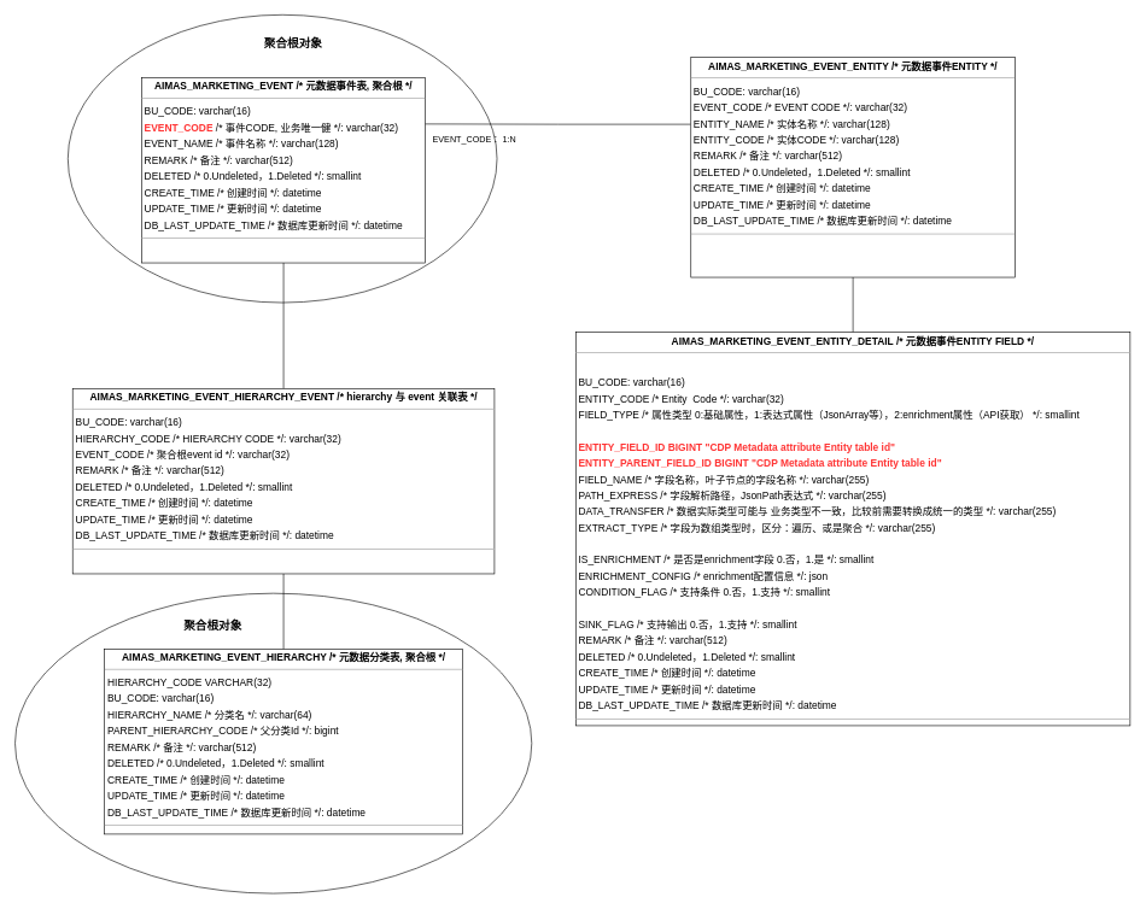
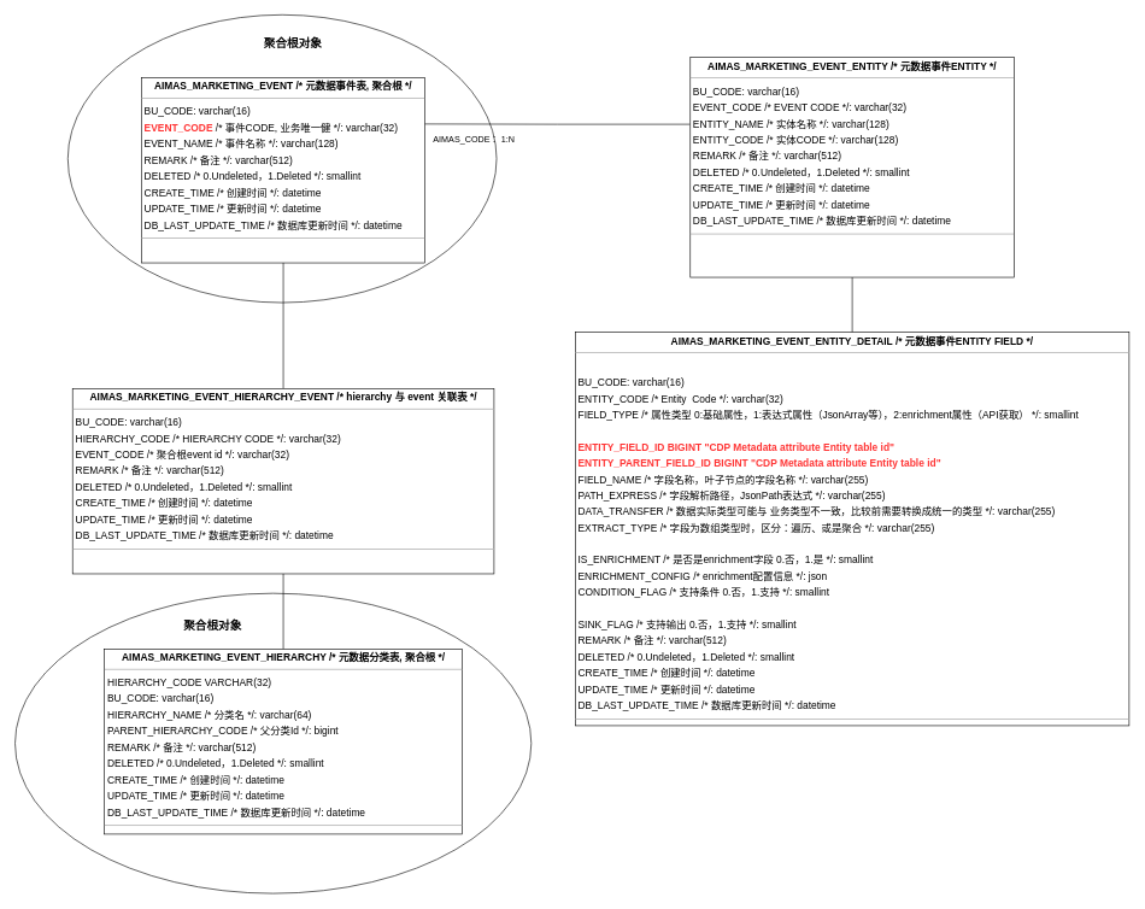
  <mxCell id="0" />
  <mxCell id="1" parent="0" />
  <mxCell id="2" value="" style="ellipse;whiteSpace=wrap;html=1;" vertex="1" parent="1"><mxGeometry x="20" y="820" width="714" height="415" as="geometry" /></mxCell>
  <mxCell id="3" value="" style="ellipse;whiteSpace=wrap;html=1;" vertex="1" parent="1"><mxGeometry x="93" y="20" width="593" height="398" as="geometry" /></mxCell>
  <mxCell id="4" value="&lt;p style=&quot;margin:0px;margin-top:4px;text-align:center;&quot;&gt;&lt;b&gt;AIMAS_MARKETING_EVENT  /* 元数据事件表, 聚合根 */&lt;/b&gt;&lt;/p&gt;&lt;hr size=&quot;1&quot;&gt;&lt;p style=&quot;margin:0 0 0 4px;line-height:1.6;&quot;&gt; BU_CODE: varchar(16)&lt;br&gt;&lt;b&gt;&lt;font color=&quot;#ff3333&quot;&gt; EVENT_CODE&lt;/font&gt;&lt;/b&gt;  /* 事件CODE, 业务唯一健 */: varchar(32)&lt;br&gt; EVENT_NAME  /* 事件名称 */: varchar(128)&lt;br&gt; REMARK  /* 备注 */: varchar(512)&lt;br&gt; DELETED  /* 0.Undeleted，1.Deleted */: smallint&lt;br&gt; CREATE_TIME  /* 创建时间 */: datetime&lt;br&gt; UPDATE_TIME  /* 更新时间 */: datetime&lt;br&gt; DB_LAST_UPDATE_TIME  /* 数据库更新时间 */: datetime&lt;/p&gt;&lt;hr size=&quot;1&quot;&gt;&lt;p style=&quot;margin:0 0 0 4px;line-height:1.6;&quot;&gt;&lt;br&gt;&lt;/p&gt;" style="verticalAlign=top;align=left;overflow=fill;fontSize=14;fontFamily=Helvetica;html=1;rounded=0;shadow=0;comic=0;labelBackgroundColor=none;strokeWidth=1;" parent="1" vertex="1"><mxGeometry x="195" y="107" width="392" height="256" as="geometry" /></mxCell>
  <mxCell id="5" style="edgeStyle=orthogonalEdgeStyle;rounded=0;orthogonalLoop=1;jettySize=auto;html=1;entryX=1;entryY=0.25;entryDx=0;entryDy=0;exitX=-0.001;exitY=0.304;exitDx=0;exitDy=0;exitPerimeter=0;endArrow=none;endFill=0;" parent="1" source="6" target="4" edge="1"><mxGeometry relative="1" as="geometry" /></mxCell>
  <mxCell id="6" value="&lt;p style=&quot;margin:0px;margin-top:4px;text-align:center;&quot;&gt;&lt;b&gt;AIMAS_MARKETING_EVENT_ENTITY  /* 元数据事件ENTITY */&lt;/b&gt;&lt;/p&gt;&lt;hr size=&quot;1&quot;&gt;&lt;p style=&quot;margin:0 0 0 4px;line-height:1.6;&quot;&gt;BU_CODE: varchar(16)&lt;br&gt;&lt;/p&gt;&lt;p style=&quot;margin:0 0 0 4px;line-height:1.6;&quot;&gt; EVENT_CODE  /* EVENT CODE */: varchar(32)&lt;br&gt; ENTITY_NAME  /* 实体名称 */: varchar(128)&lt;br&gt; ENTITY_CODE  /* 实体CODE */: varchar(128)&lt;br&gt; REMARK  /* 备注 */: varchar(512)&lt;br&gt; DELETED  /* 0.Undeleted，1.Deleted */: smallint&lt;br&gt; CREATE_TIME  /* 创建时间 */: datetime&lt;br&gt; UPDATE_TIME  /* 更新时间 */: datetime&lt;br&gt; DB_LAST_UPDATE_TIME  /* 数据库更新时间 */: datetime&lt;/p&gt;&lt;hr size=&quot;1&quot;&gt;&lt;p style=&quot;margin:0 0 0 4px;line-height:1.6;&quot;&gt;&lt;br&gt;&lt;/p&gt;" style="verticalAlign=top;align=left;overflow=fill;fontSize=14;fontFamily=Helvetica;html=1;rounded=0;shadow=0;comic=0;labelBackgroundColor=none;strokeWidth=1;" parent="1" vertex="1"><mxGeometry x="954" y="79" width="448" height="304" as="geometry" /></mxCell>
  <mxCell id="7" style="edgeStyle=orthogonalEdgeStyle;rounded=0;orthogonalLoop=1;jettySize=auto;html=1;endArrow=none;endFill=0;" parent="1" source="8" target="6" edge="1"><mxGeometry relative="1" as="geometry" /></mxCell>
  <mxCell id="8" value="&lt;p style=&quot;margin:0px;margin-top:4px;text-align:center;&quot;&gt;&lt;b&gt;AIMAS_MARKETING_EVENT_ENTITY_DETAIL /* 元数据事件ENTITY FIELD */&lt;/b&gt;&lt;/p&gt;&lt;hr size=&quot;1&quot;&gt;&lt;p style=&quot;margin:0 0 0 4px;line-height:1.6;&quot;&gt;&lt;br&gt;&lt;/p&gt;&lt;p style=&quot;margin:0 0 0 4px;line-height:1.6;&quot;&gt; BU_CODE: varchar(16)&lt;br&gt; ENTITY_CODE /* Entity &amp;nbsp;Code */: varchar(32)&lt;br&gt; FIELD_TYPE  /* 属性类型 0:基础属性，1:表达式属性（JsonArray等），2:enrichment属性（API获取） */: smallint&lt;/p&gt;&lt;p style=&quot;margin:0 0 0 4px;line-height:1.6;&quot;&gt;&lt;br&gt;&lt;/p&gt;&lt;p style=&quot;margin:0 0 0 4px;line-height:1.6;&quot;&gt;&lt;font color=&quot;#ff3333&quot;&gt;&lt;b&gt;ENTITY_FIELD_ID BIGINT &quot;CDP Metadata attribute Entity table id&quot;&lt;/b&gt;&lt;/font&gt;&lt;/p&gt;&lt;p style=&quot;margin:0 0 0 4px;line-height:1.6;&quot;&gt;&lt;b style=&quot;caret-color: rgb(255, 51, 51); color: rgb(255, 51, 51);&quot;&gt;ENTITY_PARENT_FIELD_ID BIGINT &quot;CDP Metadata attribute Entity table id&quot;&lt;/b&gt;&lt;font color=&quot;#ff3333&quot;&gt;&lt;span style=&quot;caret-color: rgb(255, 51, 51);&quot;&gt;&lt;b&gt;&lt;br&gt;&lt;/b&gt;&lt;/span&gt;&lt;/font&gt; FIELD_NAME  /* 字段名称，叶子节点的字段名称 */: varchar(255)&lt;br&gt; PATH_EXPRESS  /* 字段解析路径，JsonPath表达式 */: varchar(255)&lt;br&gt; DATA_TRANSFER  /* 数据实际类型可能与 业务类型不一致，比较前需要转换成统一的类型 */: varchar(255)&lt;br&gt; EXTRACT_TYPE  /* 字段为数组类型时，区分：遍历、或是聚合 */: varchar(255)&lt;br&gt;&lt;br&gt; IS_ENRICHMENT  /* 是否是enrichment字段 0.否，1.是 */: smallint&lt;br&gt; ENRICHMENT_CONFIG  /* enrichment配置信息 */: json&lt;br&gt; CONDITION_FLAG  /* 支持条件 0.否，1.支持 */: smallint&lt;/p&gt;&lt;p style=&quot;margin:0 0 0 4px;line-height:1.6;&quot;&gt;&lt;br&gt; SINK_FLAG  /* 支持输出 0.否，1.支持 */: smallint&lt;br&gt; REMARK  /* 备注 */: varchar(512)&lt;br&gt; DELETED  /* 0.Undeleted，1.Deleted */: smallint&lt;br&gt; CREATE_TIME  /* 创建时间 */: datetime&lt;br&gt; UPDATE_TIME  /* 更新时间 */: datetime&lt;br&gt; DB_LAST_UPDATE_TIME  /* 数据库更新时间 */: datetime&lt;/p&gt;&lt;hr size=&quot;1&quot;&gt;&lt;p style=&quot;margin:0 0 0 4px;line-height:1.6;&quot;&gt;&lt;br&gt;&lt;/p&gt;" style="verticalAlign=top;align=left;overflow=fill;fontSize=14;fontFamily=Helvetica;html=1;rounded=0;shadow=0;comic=0;labelBackgroundColor=none;strokeWidth=1;" parent="1" vertex="1"><mxGeometry x="795" y="459" width="766" height="544" as="geometry" /></mxCell>
  <mxCell id="9" value="&lt;p style=&quot;margin:0px;margin-top:4px;text-align:center;&quot;&gt;&lt;b&gt;AIMAS_MARKETING_EVENT_HIERARCHY  /* 元数据分类表, 聚合根 */&lt;/b&gt;&lt;/p&gt;&lt;hr size=&quot;1&quot;&gt;&lt;p style=&quot;margin:0 0 0 4px;line-height:1.6;&quot;&gt;HIERARCHY_CODE VARCHAR(32)&lt;/p&gt;&lt;p style=&quot;margin:0 0 0 4px;line-height:1.6;&quot;&gt; BU_CODE: varchar(16)&lt;br&gt; HIERARCHY_NAME  /* 分类名 */: varchar(64)&lt;br&gt; PARENT_HIERARCHY_CODE /* 父分类Id */: bigint&lt;br&gt; REMARK  /* 备注 */: varchar(512)&lt;br&gt; DELETED  /* 0.Undeleted，1.Deleted */: smallint&lt;br&gt; CREATE_TIME  /* 创建时间 */: datetime&lt;br&gt; UPDATE_TIME  /* 更新时间 */: datetime&lt;br&gt; DB_LAST_UPDATE_TIME  /* 数据库更新时间 */: datetime&lt;/p&gt;&lt;hr size=&quot;1&quot;&gt;&lt;p style=&quot;margin:0 0 0 4px;line-height:1.6;&quot;&gt;&lt;br&gt;&lt;/p&gt;" style="verticalAlign=top;align=left;overflow=fill;fontSize=14;fontFamily=Helvetica;html=1;rounded=0;shadow=0;comic=0;labelBackgroundColor=none;strokeWidth=1;" parent="1" vertex="1"><mxGeometry x="143.5" y="897" width="495" height="256" as="geometry" /></mxCell>
  <mxCell id="10" style="edgeStyle=orthogonalEdgeStyle;rounded=0;orthogonalLoop=1;jettySize=auto;html=1;entryX=0.5;entryY=1;entryDx=0;entryDy=0;endArrow=none;endFill=0;" parent="1" source="12" target="4" edge="1"><mxGeometry relative="1" as="geometry" /></mxCell>
  <mxCell id="11" style="edgeStyle=orthogonalEdgeStyle;rounded=0;orthogonalLoop=1;jettySize=auto;html=1;endArrow=none;endFill=0;" parent="1" source="12" target="9" edge="1"><mxGeometry relative="1" as="geometry" /></mxCell>
  <mxCell id="12" value="&lt;p style=&quot;margin:0px;margin-top:4px;text-align:center;&quot;&gt;&lt;b&gt;AIMAS_MARKETING_EVENT_HIERARCHY_EVENT  /* hierarchy 与 event 关联表 */&lt;/b&gt;&lt;/p&gt;&lt;hr size=&quot;1&quot;&gt;&lt;p style=&quot;margin:0 0 0 4px;line-height:1.6;&quot;&gt; BU_CODE: varchar(16)&lt;br&gt; HIERARCHY_CODE /* HIERARCHY CODE */: varchar(32)&lt;br&gt; EVENT_CODE  /* 聚合根event id  */: varchar(32)&lt;br&gt; REMARK  /* 备注 */: varchar(512)&lt;br&gt; DELETED  /* 0.Undeleted，1.Deleted */: smallint&lt;br&gt; CREATE_TIME  /* 创建时间 */: datetime&lt;br&gt; UPDATE_TIME  /* 更新时间 */: datetime&lt;br&gt; DB_LAST_UPDATE_TIME  /* 数据库更新时间 */: datetime&lt;/p&gt;&lt;hr size=&quot;1&quot;&gt;&lt;p style=&quot;margin:0 0 0 4px;line-height:1.6;&quot;&gt;&lt;br&gt;&lt;/p&gt;" style="verticalAlign=top;align=left;overflow=fill;fontSize=14;fontFamily=Helvetica;html=1;rounded=0;shadow=0;comic=0;labelBackgroundColor=none;strokeWidth=1;" parent="1" vertex="1"><mxGeometry x="99.5" y="537" width="583" height="256" as="geometry" /></mxCell>
- <mxCell id="13" value="EVENT_CODE： 1:N" style="text;html=1;align=center;verticalAlign=middle;whiteSpace=wrap;rounded=0;" parent="1" vertex="1"><mxGeometry x="595" y="177" width="120" height="30" as="geometry" /></mxCell>
+ <mxCell id="13" value="AIMAS_CODE： 1:N" style="text;html=1;align=center;verticalAlign=middle;whiteSpace=wrap;rounded=0;" parent="1" vertex="1"><mxGeometry x="595" y="177" width="120" height="30" as="geometry" /></mxCell>
  <mxCell id="14" value="聚合根对象" style="text;html=1;align=center;verticalAlign=middle;whiteSpace=wrap;rounded=0;fontStyle=1;fontSize=16;" vertex="1" parent="1"><mxGeometry x="349" y="44" width="111" height="30" as="geometry" /></mxCell>
  <mxCell id="15" value="聚合根对象" style="text;html=1;align=center;verticalAlign=middle;whiteSpace=wrap;rounded=0;fontStyle=1;fontSize=16;" vertex="1" parent="1"><mxGeometry x="222" y="850" width="143" height="30" as="geometry" /></mxCell>
